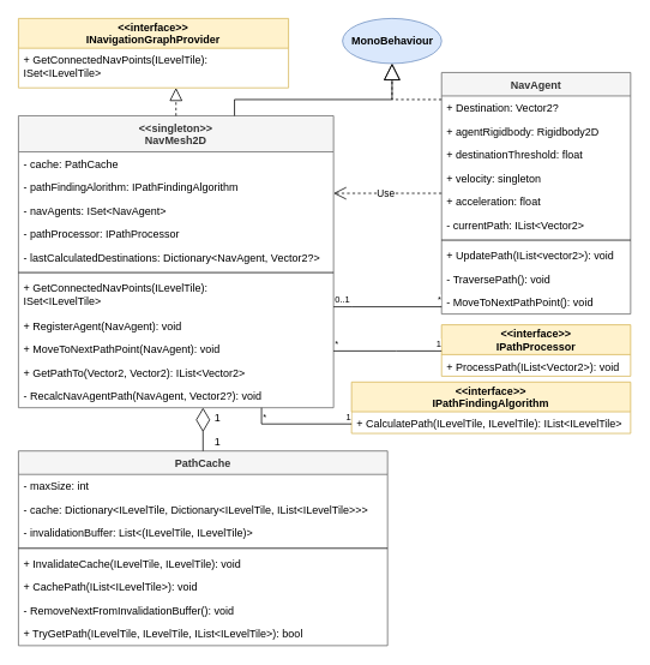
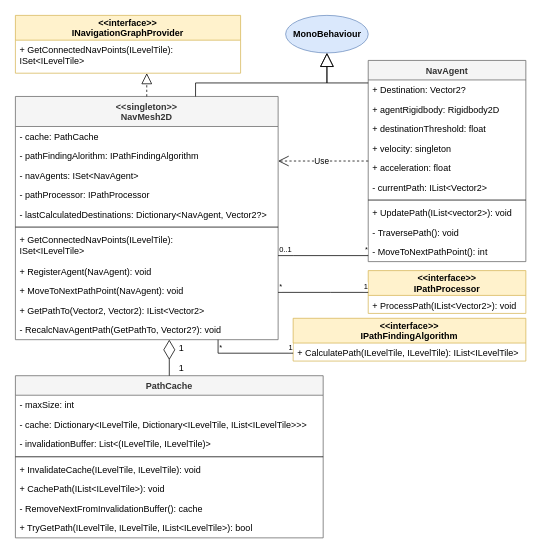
  <mxCell id="0" />
  <mxCell id="1" parent="0" />
  <mxCell id="2" value="&lt;&lt;singleton&gt;&gt;&#10;NavMesh2D" style="swimlane;fontStyle=1;align=center;verticalAlign=top;childLayout=stackLayout;horizontal=1;startSize=40;horizontalStack=0;resizeParent=1;resizeParentMax=0;resizeLast=0;collapsible=1;marginBottom=0;fillColor=#f5f5f5;strokeColor=#666666;fontColor=#333333;" parent="1" vertex="1"><mxGeometry x="20" y="128" width="350" height="324" as="geometry" /></mxCell>
  <mxCell id="3" value="- cache: PathCache" style="text;strokeColor=none;fillColor=none;align=left;verticalAlign=top;spacingLeft=4;spacingRight=4;overflow=hidden;rotatable=0;points=[[0,0.5],[1,0.5]];portConstraint=eastwest;" parent="2" vertex="1"><mxGeometry y="40" width="350" height="26" as="geometry" /></mxCell>
  <mxCell id="4" value="- pathFindingAlorithm: IPathFindingAlgorithm" style="text;strokeColor=none;fillColor=none;align=left;verticalAlign=top;spacingLeft=4;spacingRight=4;overflow=hidden;rotatable=0;points=[[0,0.5],[1,0.5]];portConstraint=eastwest;" parent="2" vertex="1"><mxGeometry y="66" width="350" height="26" as="geometry" /></mxCell>
  <mxCell id="5" value="- navAgents: ISet&lt;NavAgent&gt;" style="text;strokeColor=none;fillColor=none;align=left;verticalAlign=top;spacingLeft=4;spacingRight=4;overflow=hidden;rotatable=0;points=[[0,0.5],[1,0.5]];portConstraint=eastwest;" parent="2" vertex="1"><mxGeometry y="92" width="350" height="26" as="geometry" /></mxCell>
  <mxCell id="6" value="- pathProcessor: IPathProcessor" style="text;strokeColor=none;fillColor=none;align=left;verticalAlign=top;spacingLeft=4;spacingRight=4;overflow=hidden;rotatable=0;points=[[0,0.5],[1,0.5]];portConstraint=eastwest;" parent="2" vertex="1"><mxGeometry y="118" width="350" height="26" as="geometry" /></mxCell>
  <mxCell id="7" value="- lastCalculatedDestinations: Dictionary&lt;NavAgent, Vector2?&gt;" style="text;strokeColor=none;fillColor=none;align=left;verticalAlign=top;spacingLeft=4;spacingRight=4;overflow=hidden;rotatable=0;points=[[0,0.5],[1,0.5]];portConstraint=eastwest;" parent="2" vertex="1"><mxGeometry y="144" width="350" height="26" as="geometry" /></mxCell>
  <mxCell id="8" value="" style="line;strokeWidth=1;fillColor=none;align=left;verticalAlign=middle;spacingTop=-1;spacingLeft=3;spacingRight=3;rotatable=0;labelPosition=right;points=[];portConstraint=eastwest;" parent="2" vertex="1"><mxGeometry y="170" width="350" height="8" as="geometry" /></mxCell>
  <mxCell id="9" value="+ GetConnectedNavPoints(ILevelTile): &#10;ISet&lt;ILevelTile&gt;" style="text;strokeColor=none;fillColor=none;align=left;verticalAlign=top;spacingLeft=4;spacingRight=4;overflow=hidden;rotatable=0;points=[[0,0.5],[1,0.5]];portConstraint=eastwest;" parent="2" vertex="1"><mxGeometry y="178" width="350" height="42" as="geometry" /></mxCell>
  <mxCell id="10" value="+ RegisterAgent(NavAgent): void" style="text;strokeColor=none;fillColor=none;align=left;verticalAlign=top;spacingLeft=4;spacingRight=4;overflow=hidden;rotatable=0;points=[[0,0.5],[1,0.5]];portConstraint=eastwest;" parent="2" vertex="1"><mxGeometry y="220" width="350" height="26" as="geometry" /></mxCell>
  <mxCell id="11" value="+ MoveToNextPathPoint(NavAgent): void" style="text;strokeColor=none;fillColor=none;align=left;verticalAlign=top;spacingLeft=4;spacingRight=4;overflow=hidden;rotatable=0;points=[[0,0.5],[1,0.5]];portConstraint=eastwest;" parent="2" vertex="1"><mxGeometry y="246" width="350" height="26" as="geometry" /></mxCell>
  <mxCell id="12" value="+ GetPathTo(Vector2, Vector2): IList&lt;Vector2&gt;" style="text;strokeColor=none;fillColor=none;align=left;verticalAlign=top;spacingLeft=4;spacingRight=4;overflow=hidden;rotatable=0;points=[[0,0.5],[1,0.5]];portConstraint=eastwest;" parent="2" vertex="1"><mxGeometry y="272" width="350" height="26" as="geometry" /></mxCell>
- <mxCell id="13" value="- RecalcNavAgentPath(NavAgent, Vector2?): void" style="text;strokeColor=none;fillColor=none;align=left;verticalAlign=top;spacingLeft=4;spacingRight=4;overflow=hidden;rotatable=0;points=[[0,0.5],[1,0.5]];portConstraint=eastwest;" parent="2" vertex="1"><mxGeometry y="298" width="350" height="26" as="geometry" /></mxCell>
+ <mxCell id="13" value="- RecalcNavAgentPath(GetPathTo, Vector2?): void" style="text;strokeColor=none;fillColor=none;align=left;verticalAlign=top;spacingLeft=4;spacingRight=4;overflow=hidden;rotatable=0;points=[[0,0.5],[1,0.5]];portConstraint=eastwest;" parent="2" vertex="1"><mxGeometry y="298" width="350" height="26" as="geometry" /></mxCell>
  <mxCell id="14" value="&lt;div&gt;&lt;b&gt;MonoBehaviour&lt;/b&gt;&lt;/div&gt;" style="ellipse;html=1;fillColor=#dae8fc;strokeColor=#6c8ebf;" parent="1" vertex="1"><mxGeometry x="380" y="20" width="110" height="50" as="geometry" /></mxCell>
  <mxCell id="15" value="&lt;&lt;interface&gt;&gt;&#10;INavigationGraphProvider" style="swimlane;fontStyle=1;childLayout=stackLayout;horizontal=1;startSize=33;fillColor=#fff2cc;horizontalStack=0;resizeParent=1;resizeParentMax=0;resizeLast=0;collapsible=1;marginBottom=0;strokeColor=#d6b656;" parent="1" vertex="1"><mxGeometry x="20" y="20" width="300" height="77" as="geometry" /></mxCell>
  <mxCell id="16" value="+ GetConnectedNavPoints(ILevelTile): &#10;ISet&lt;ILevelTile&gt;" style="text;strokeColor=none;fillColor=none;align=left;verticalAlign=top;spacingLeft=4;spacingRight=4;overflow=hidden;rotatable=0;points=[[0,0.5],[1,0.5]];portConstraint=eastwest;" parent="15" vertex="1"><mxGeometry y="33" width="300" height="44" as="geometry" /></mxCell>
  <mxCell id="17" value="" style="endArrow=block;dashed=1;endFill=0;endSize=12;html=1;edgeStyle=orthogonalEdgeStyle;rounded=0;" parent="1" source="2" target="15" edge="1"><mxGeometry width="160" relative="1" as="geometry"><mxPoint x="580" y="290" as="sourcePoint" /><mxPoint x="740" y="290" as="targetPoint" /><Array as="points"><mxPoint x="170" y="130" /><mxPoint x="170" y="130" /></Array></mxGeometry></mxCell>
  <mxCell id="18" value="" style="endArrow=block;endSize=16;endFill=0;html=1;edgeStyle=orthogonalEdgeStyle;strokeColor=#000000;rounded=0;" parent="1" source="2" target="14" edge="1"><mxGeometry width="160" relative="1" as="geometry"><mxPoint x="130" y="150" as="sourcePoint" /><mxPoint x="290" y="150" as="targetPoint" /><Array as="points"><mxPoint x="260" y="110" /><mxPoint x="435" y="110" /></Array></mxGeometry></mxCell>
  <mxCell id="19" value="NavAgent" style="swimlane;fontStyle=1;align=center;verticalAlign=top;childLayout=stackLayout;horizontal=1;startSize=26;horizontalStack=0;resizeParent=1;resizeParentMax=0;resizeLast=0;collapsible=1;marginBottom=0;fillColor=#f5f5f5;strokeColor=#666666;fontColor=#333333;" parent="1" vertex="1"><mxGeometry x="490" y="80" width="210" height="268" as="geometry" /></mxCell>
  <mxCell id="20" value="+ Destination: Vector2?" style="text;strokeColor=none;fillColor=none;align=left;verticalAlign=top;spacingLeft=4;spacingRight=4;overflow=hidden;rotatable=0;points=[[0,0.5],[1,0.5]];portConstraint=eastwest;" parent="19" vertex="1"><mxGeometry y="26" width="210" height="26" as="geometry" /></mxCell>
  <mxCell id="21" value="+ agentRigidbody: Rigidbody2D" style="text;strokeColor=none;fillColor=none;align=left;verticalAlign=top;spacingLeft=4;spacingRight=4;overflow=hidden;rotatable=0;points=[[0,0.5],[1,0.5]];portConstraint=eastwest;" parent="19" vertex="1"><mxGeometry y="52" width="210" height="26" as="geometry" /></mxCell>
  <mxCell id="22" value="+ destinationThreshold: float" style="text;strokeColor=none;fillColor=none;align=left;verticalAlign=top;spacingLeft=4;spacingRight=4;overflow=hidden;rotatable=0;points=[[0,0.5],[1,0.5]];portConstraint=eastwest;" parent="19" vertex="1"><mxGeometry y="78" width="210" height="26" as="geometry" /></mxCell>
  <mxCell id="23" value="+ velocity: singleton" style="text;strokeColor=none;fillColor=none;align=left;verticalAlign=top;spacingLeft=4;spacingRight=4;overflow=hidden;rotatable=0;points=[[0,0.5],[1,0.5]];portConstraint=eastwest;" parent="19" vertex="1"><mxGeometry y="104" width="210" height="26" as="geometry" /></mxCell>
  <mxCell id="24" value="+ acceleration: float" style="text;strokeColor=none;fillColor=none;align=left;verticalAlign=top;spacingLeft=4;spacingRight=4;overflow=hidden;rotatable=0;points=[[0,0.5],[1,0.5]];portConstraint=eastwest;" parent="19" vertex="1"><mxGeometry y="130" width="210" height="26" as="geometry" /></mxCell>
  <mxCell id="25" value="- currentPath: IList&lt;Vector2&gt;" style="text;strokeColor=none;fillColor=none;align=left;verticalAlign=top;spacingLeft=4;spacingRight=4;overflow=hidden;rotatable=0;points=[[0,0.5],[1,0.5]];portConstraint=eastwest;" parent="19" vertex="1"><mxGeometry y="156" width="210" height="26" as="geometry" /></mxCell>
  <mxCell id="26" value="" style="line;strokeWidth=1;fillColor=none;align=left;verticalAlign=middle;spacingTop=-1;spacingLeft=3;spacingRight=3;rotatable=0;labelPosition=right;points=[];portConstraint=eastwest;" parent="19" vertex="1"><mxGeometry y="182" width="210" height="8" as="geometry" /></mxCell>
  <mxCell id="27" value="+ UpdatePath(IList&lt;vector2&gt;): void" style="text;strokeColor=none;fillColor=none;align=left;verticalAlign=top;spacingLeft=4;spacingRight=4;overflow=hidden;rotatable=0;points=[[0,0.5],[1,0.5]];portConstraint=eastwest;" parent="19" vertex="1"><mxGeometry y="190" width="210" height="26" as="geometry" /></mxCell>
  <mxCell id="28" value="- TraversePath(): void" style="text;strokeColor=none;fillColor=none;align=left;verticalAlign=top;spacingLeft=4;spacingRight=4;overflow=hidden;rotatable=0;points=[[0,0.5],[1,0.5]];portConstraint=eastwest;" parent="19" vertex="1"><mxGeometry y="216" width="210" height="26" as="geometry" /></mxCell>
- <mxCell id="29" value="- MoveToNextPathPoint(): void" style="text;strokeColor=none;fillColor=none;align=left;verticalAlign=top;spacingLeft=4;spacingRight=4;overflow=hidden;rotatable=0;points=[[0,0.5],[1,0.5]];portConstraint=eastwest;" parent="19" vertex="1"><mxGeometry y="242" width="210" height="26" as="geometry" /></mxCell>
- <mxCell id="30" value="" style="endArrow=block;endSize=16;endFill=0;html=1;edgeStyle=orthogonalEdgeStyle;strokeColor=#000000;rounded=0;dashed=1;" parent="1" source="19" target="14" edge="1"><mxGeometry x="-0.264" width="160" relative="1" as="geometry"><mxPoint x="269.81" y="150" as="sourcePoint" /><mxPoint x="445.048" y="80" as="targetPoint" /><Array as="points"><mxPoint x="540" y="110" /><mxPoint x="435" y="110" /></Array><mxPoint as="offset" /></mxGeometry></mxCell>
+ <mxCell id="29" value="- MoveToNextPathPoint(): int" style="text;strokeColor=none;fillColor=none;align=left;verticalAlign=top;spacingLeft=4;spacingRight=4;overflow=hidden;rotatable=0;points=[[0,0.5],[1,0.5]];portConstraint=eastwest;" parent="19" vertex="1"><mxGeometry y="242" width="210" height="26" as="geometry" /></mxCell>
+ <mxCell id="30" value="" style="endArrow=block;endSize=16;endFill=0;html=1;edgeStyle=orthogonalEdgeStyle;strokeColor=#000000;rounded=0;" parent="1" source="19" target="14" edge="1"><mxGeometry x="-0.264" width="160" relative="1" as="geometry"><mxPoint x="269.81" y="150" as="sourcePoint" /><mxPoint x="445.048" y="80" as="targetPoint" /><Array as="points"><mxPoint x="540" y="110" /><mxPoint x="435" y="110" /></Array><mxPoint as="offset" /></mxGeometry></mxCell>
  <mxCell id="31" value="Use" style="endArrow=open;endSize=12;dashed=1;html=1;strokeColor=#000000;rounded=0;edgeStyle=orthogonalEdgeStyle;" parent="1" source="19" target="2" edge="1"><mxGeometry x="0.039" width="160" relative="1" as="geometry"><mxPoint x="450" y="420" as="sourcePoint" /><mxPoint x="320" y="252" as="targetPoint" /><Array as="points"><mxPoint x="370" y="252" /><mxPoint x="370" y="252" /></Array><mxPoint as="offset" /></mxGeometry></mxCell>
  <mxCell id="32" value="" style="endArrow=none;html=1;edgeStyle=orthogonalEdgeStyle;strokeColor=#000000;rounded=0;" parent="1" source="2" target="19" edge="1"><mxGeometry relative="1" as="geometry"><mxPoint x="260" y="150" as="sourcePoint" /><mxPoint x="360" y="310" as="targetPoint" /><Array as="points"><mxPoint x="390" y="340" /><mxPoint x="390" y="340" /></Array></mxGeometry></mxCell>
  <mxCell id="33" value="0..1" style="resizable=0;html=1;align=left;verticalAlign=bottom;labelBackgroundColor=#ffffff;fontSize=10;" parent="32" connectable="0" vertex="1"><mxGeometry x="-1" relative="1" as="geometry" /></mxCell>
  <mxCell id="34" value="*" style="resizable=0;html=1;align=right;verticalAlign=bottom;labelBackgroundColor=#ffffff;fontSize=10;" parent="32" connectable="0" vertex="1"><mxGeometry x="1" relative="1" as="geometry" /></mxCell>
  <mxCell id="35" value="&lt;&lt;interface&gt;&gt;&#10;IPathProcessor" style="swimlane;fontStyle=1;childLayout=stackLayout;horizontal=1;startSize=33;fillColor=#fff2cc;horizontalStack=0;resizeParent=1;resizeParentMax=0;resizeLast=0;collapsible=1;marginBottom=0;strokeColor=#d6b656;" parent="1" vertex="1"><mxGeometry x="490" y="360" width="210" height="57" as="geometry" /></mxCell>
  <mxCell id="36" value="+ ProcessPath(IList&lt;Vector2&gt;): void" style="text;strokeColor=none;fillColor=none;align=left;verticalAlign=top;spacingLeft=4;spacingRight=4;overflow=hidden;rotatable=0;points=[[0,0.5],[1,0.5]];portConstraint=eastwest;" parent="35" vertex="1"><mxGeometry y="33" width="210" height="24" as="geometry" /></mxCell>
  <mxCell id="37" value="" style="endArrow=none;html=1;edgeStyle=orthogonalEdgeStyle;strokeColor=#000000;rounded=0;" parent="1" source="2" target="35" edge="1"><mxGeometry relative="1" as="geometry"><mxPoint x="310" y="320.138" as="sourcePoint" /><mxPoint x="400" y="320.138" as="targetPoint" /><Array as="points"><mxPoint x="440" y="389" /><mxPoint x="440" y="389" /></Array></mxGeometry></mxCell>
  <mxCell id="38" value="*" style="resizable=0;html=1;align=left;verticalAlign=bottom;labelBackgroundColor=#ffffff;fontSize=10;" parent="37" connectable="0" vertex="1"><mxGeometry x="-1" relative="1" as="geometry"><mxPoint as="offset" /></mxGeometry></mxCell>
  <mxCell id="39" value="1" style="resizable=0;html=1;align=right;verticalAlign=bottom;labelBackgroundColor=#ffffff;fontSize=10;" parent="37" connectable="0" vertex="1"><mxGeometry x="1" relative="1" as="geometry" /></mxCell>
  <mxCell id="40" value="&lt;&lt;interface&gt;&gt;&#10;IPathFindingAlgorithm" style="swimlane;fontStyle=1;childLayout=stackLayout;horizontal=1;startSize=33;fillColor=#fff2cc;horizontalStack=0;resizeParent=1;resizeParentMax=0;resizeLast=0;collapsible=1;marginBottom=0;strokeColor=#d6b656;" parent="1" vertex="1"><mxGeometry x="390" y="423.5" width="310" height="57" as="geometry" /></mxCell>
  <mxCell id="41" value="+ CalculatePath(ILevelTile, ILevelTile): IList&lt;ILevelTile&gt;" style="text;strokeColor=none;fillColor=none;align=left;verticalAlign=top;spacingLeft=4;spacingRight=4;overflow=hidden;rotatable=0;points=[[0,0.5],[1,0.5]];portConstraint=eastwest;" parent="40" vertex="1"><mxGeometry y="33" width="310" height="24" as="geometry" /></mxCell>
  <mxCell id="42" value="" style="endArrow=none;html=1;edgeStyle=orthogonalEdgeStyle;strokeColor=#000000;rounded=0;" parent="1" source="2" target="40" edge="1"><mxGeometry relative="1" as="geometry"><mxPoint x="380" y="464.966" as="sourcePoint" /><mxPoint x="460" y="464.966" as="targetPoint" /><Array as="points"><mxPoint x="290" y="470" /></Array></mxGeometry></mxCell>
  <mxCell id="43" value="*" style="resizable=0;html=1;align=left;verticalAlign=bottom;labelBackgroundColor=#ffffff;fontSize=10;" parent="42" connectable="0" vertex="1"><mxGeometry x="-1" relative="1" as="geometry"><mxPoint y="18" as="offset" /></mxGeometry></mxCell>
  <mxCell id="44" value="1" style="resizable=0;html=1;align=right;verticalAlign=bottom;labelBackgroundColor=#ffffff;fontSize=10;" parent="42" connectable="0" vertex="1"><mxGeometry x="1" relative="1" as="geometry" /></mxCell>
  <mxCell id="45" value="PathCache" style="swimlane;fontStyle=1;align=center;verticalAlign=top;childLayout=stackLayout;horizontal=1;startSize=26;horizontalStack=0;resizeParent=1;resizeParentMax=0;resizeLast=0;collapsible=1;marginBottom=0;fillColor=#f5f5f5;strokeColor=#666666;fontColor=#333333;" parent="1" vertex="1"><mxGeometry x="20" y="500" width="410" height="216" as="geometry" /></mxCell>
  <mxCell id="46" value="- maxSize: int" style="text;strokeColor=none;fillColor=none;align=left;verticalAlign=top;spacingLeft=4;spacingRight=4;overflow=hidden;rotatable=0;points=[[0,0.5],[1,0.5]];portConstraint=eastwest;" parent="45" vertex="1"><mxGeometry y="26" width="410" height="26" as="geometry" /></mxCell>
  <mxCell id="47" value="- cache: Dictionary&lt;ILevelTile, Dictionary&lt;ILevelTile, IList&lt;ILevelTile&gt;&gt;&gt;" style="text;strokeColor=none;fillColor=none;align=left;verticalAlign=top;spacingLeft=4;spacingRight=4;overflow=hidden;rotatable=0;points=[[0,0.5],[1,0.5]];portConstraint=eastwest;" parent="45" vertex="1"><mxGeometry y="52" width="410" height="26" as="geometry" /></mxCell>
  <mxCell id="48" value="- invalidationBuffer: List&lt;(ILevelTile, ILevelTile)&gt;" style="text;strokeColor=none;fillColor=none;align=left;verticalAlign=top;spacingLeft=4;spacingRight=4;overflow=hidden;rotatable=0;points=[[0,0.5],[1,0.5]];portConstraint=eastwest;" parent="45" vertex="1"><mxGeometry y="78" width="410" height="26" as="geometry" /></mxCell>
  <mxCell id="49" value="" style="line;strokeWidth=1;fillColor=none;align=left;verticalAlign=middle;spacingTop=-1;spacingLeft=3;spacingRight=3;rotatable=0;labelPosition=right;points=[];portConstraint=eastwest;" parent="45" vertex="1"><mxGeometry y="104" width="410" height="8" as="geometry" /></mxCell>
  <mxCell id="50" value="+ InvalidateCache(ILevelTile, ILevelTile): void" style="text;strokeColor=none;fillColor=none;align=left;verticalAlign=top;spacingLeft=4;spacingRight=4;overflow=hidden;rotatable=0;points=[[0,0.5],[1,0.5]];portConstraint=eastwest;" parent="45" vertex="1"><mxGeometry y="112" width="410" height="26" as="geometry" /></mxCell>
  <mxCell id="51" value="+ CachePath(IList&lt;ILevelTile&gt;): void" style="text;strokeColor=none;fillColor=none;align=left;verticalAlign=top;spacingLeft=4;spacingRight=4;overflow=hidden;rotatable=0;points=[[0,0.5],[1,0.5]];portConstraint=eastwest;" parent="45" vertex="1"><mxGeometry y="138" width="410" height="26" as="geometry" /></mxCell>
- <mxCell id="52" value="- RemoveNextFromInvalidationBuffer(): void" style="text;strokeColor=none;fillColor=none;align=left;verticalAlign=top;spacingLeft=4;spacingRight=4;overflow=hidden;rotatable=0;points=[[0,0.5],[1,0.5]];portConstraint=eastwest;" parent="45" vertex="1"><mxGeometry y="164" width="410" height="26" as="geometry" /></mxCell>
+ <mxCell id="52" value="- RemoveNextFromInvalidationBuffer(): cache" style="text;strokeColor=none;fillColor=none;align=left;verticalAlign=top;spacingLeft=4;spacingRight=4;overflow=hidden;rotatable=0;points=[[0,0.5],[1,0.5]];portConstraint=eastwest;" parent="45" vertex="1"><mxGeometry y="164" width="410" height="26" as="geometry" /></mxCell>
  <mxCell id="53" value="+ TryGetPath(ILevelTile, ILevelTile, IList&lt;ILevelTile&gt;): bool" style="text;strokeColor=none;fillColor=none;align=left;verticalAlign=top;spacingLeft=4;spacingRight=4;overflow=hidden;rotatable=0;points=[[0,0.5],[1,0.5]];portConstraint=eastwest;" parent="45" vertex="1"><mxGeometry y="190" width="410" height="26" as="geometry" /></mxCell>
  <mxCell id="54" value="" style="endArrow=diamondThin;endFill=0;endSize=24;html=1;strokeColor=#000000;edgeStyle=orthogonalEdgeStyle;rounded=0;" parent="1" source="45" target="2" edge="1"><mxGeometry width="160" relative="1" as="geometry"><mxPoint x="200" y="510" as="sourcePoint" /><mxPoint x="360" y="510" as="targetPoint" /><Array as="points"><mxPoint x="195" y="530" /><mxPoint x="195" y="530" /></Array></mxGeometry></mxCell>
  <mxCell id="55" value="1" style="text;html=1;resizable=0;points=[];align=center;verticalAlign=middle;labelBackgroundColor=#ffffff;" parent="54" vertex="1" connectable="0"><mxGeometry x="0.693" y="-2" relative="1" as="geometry"><mxPoint x="13" y="4" as="offset" /></mxGeometry></mxCell>
  <mxCell id="56" value="1" style="text;html=1;resizable=0;points=[];align=center;verticalAlign=middle;labelBackgroundColor=none;" parent="54" vertex="1" connectable="0"><mxGeometry x="-0.741" y="-2" relative="1" as="geometry"><mxPoint x="13" y="-5" as="offset" /></mxGeometry></mxCell>
